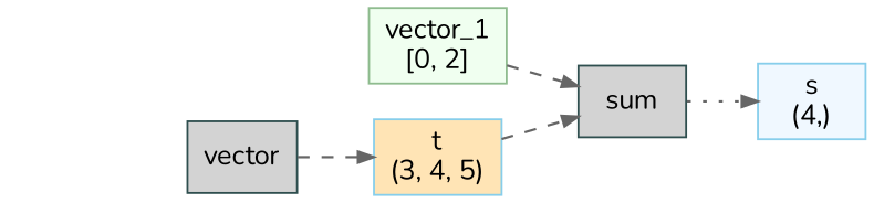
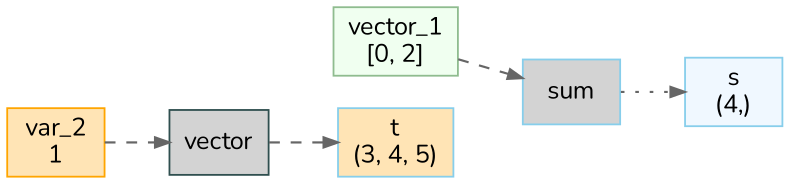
  digraph {
    fontname=Nunito
    rankdir=LR
    node [color=skyblue fillcolor=moccasin fontname=Nunito labeljust=l shape=box style=filled]
    edge [arrowsize=0.8 color=gray40 fontname=Nunito penwidth=1.2 style=dashed]
    n1 [label="t\n(3, 4, 5)"]
-   n2 [color=darkslategray fillcolor=lightgray label=sum]
+   n2 [fillcolor=lightgray label=sum]
    n3 [fillcolor=aliceblue label="s\n(4,)"]
    n4 [color=darkslategray fillcolor=lightgray label=vector]
+   n5 [color=orange label="var_2\n1"]
    n6 [color=darkseagreen fillcolor=honeydew label="vector_1\n[0, 2]"]
-   n1 -> n2
    n2 -> n3 [style=dotted]
    n4 -> n1
+   n5 -> n4
    n6 -> n2
  }
